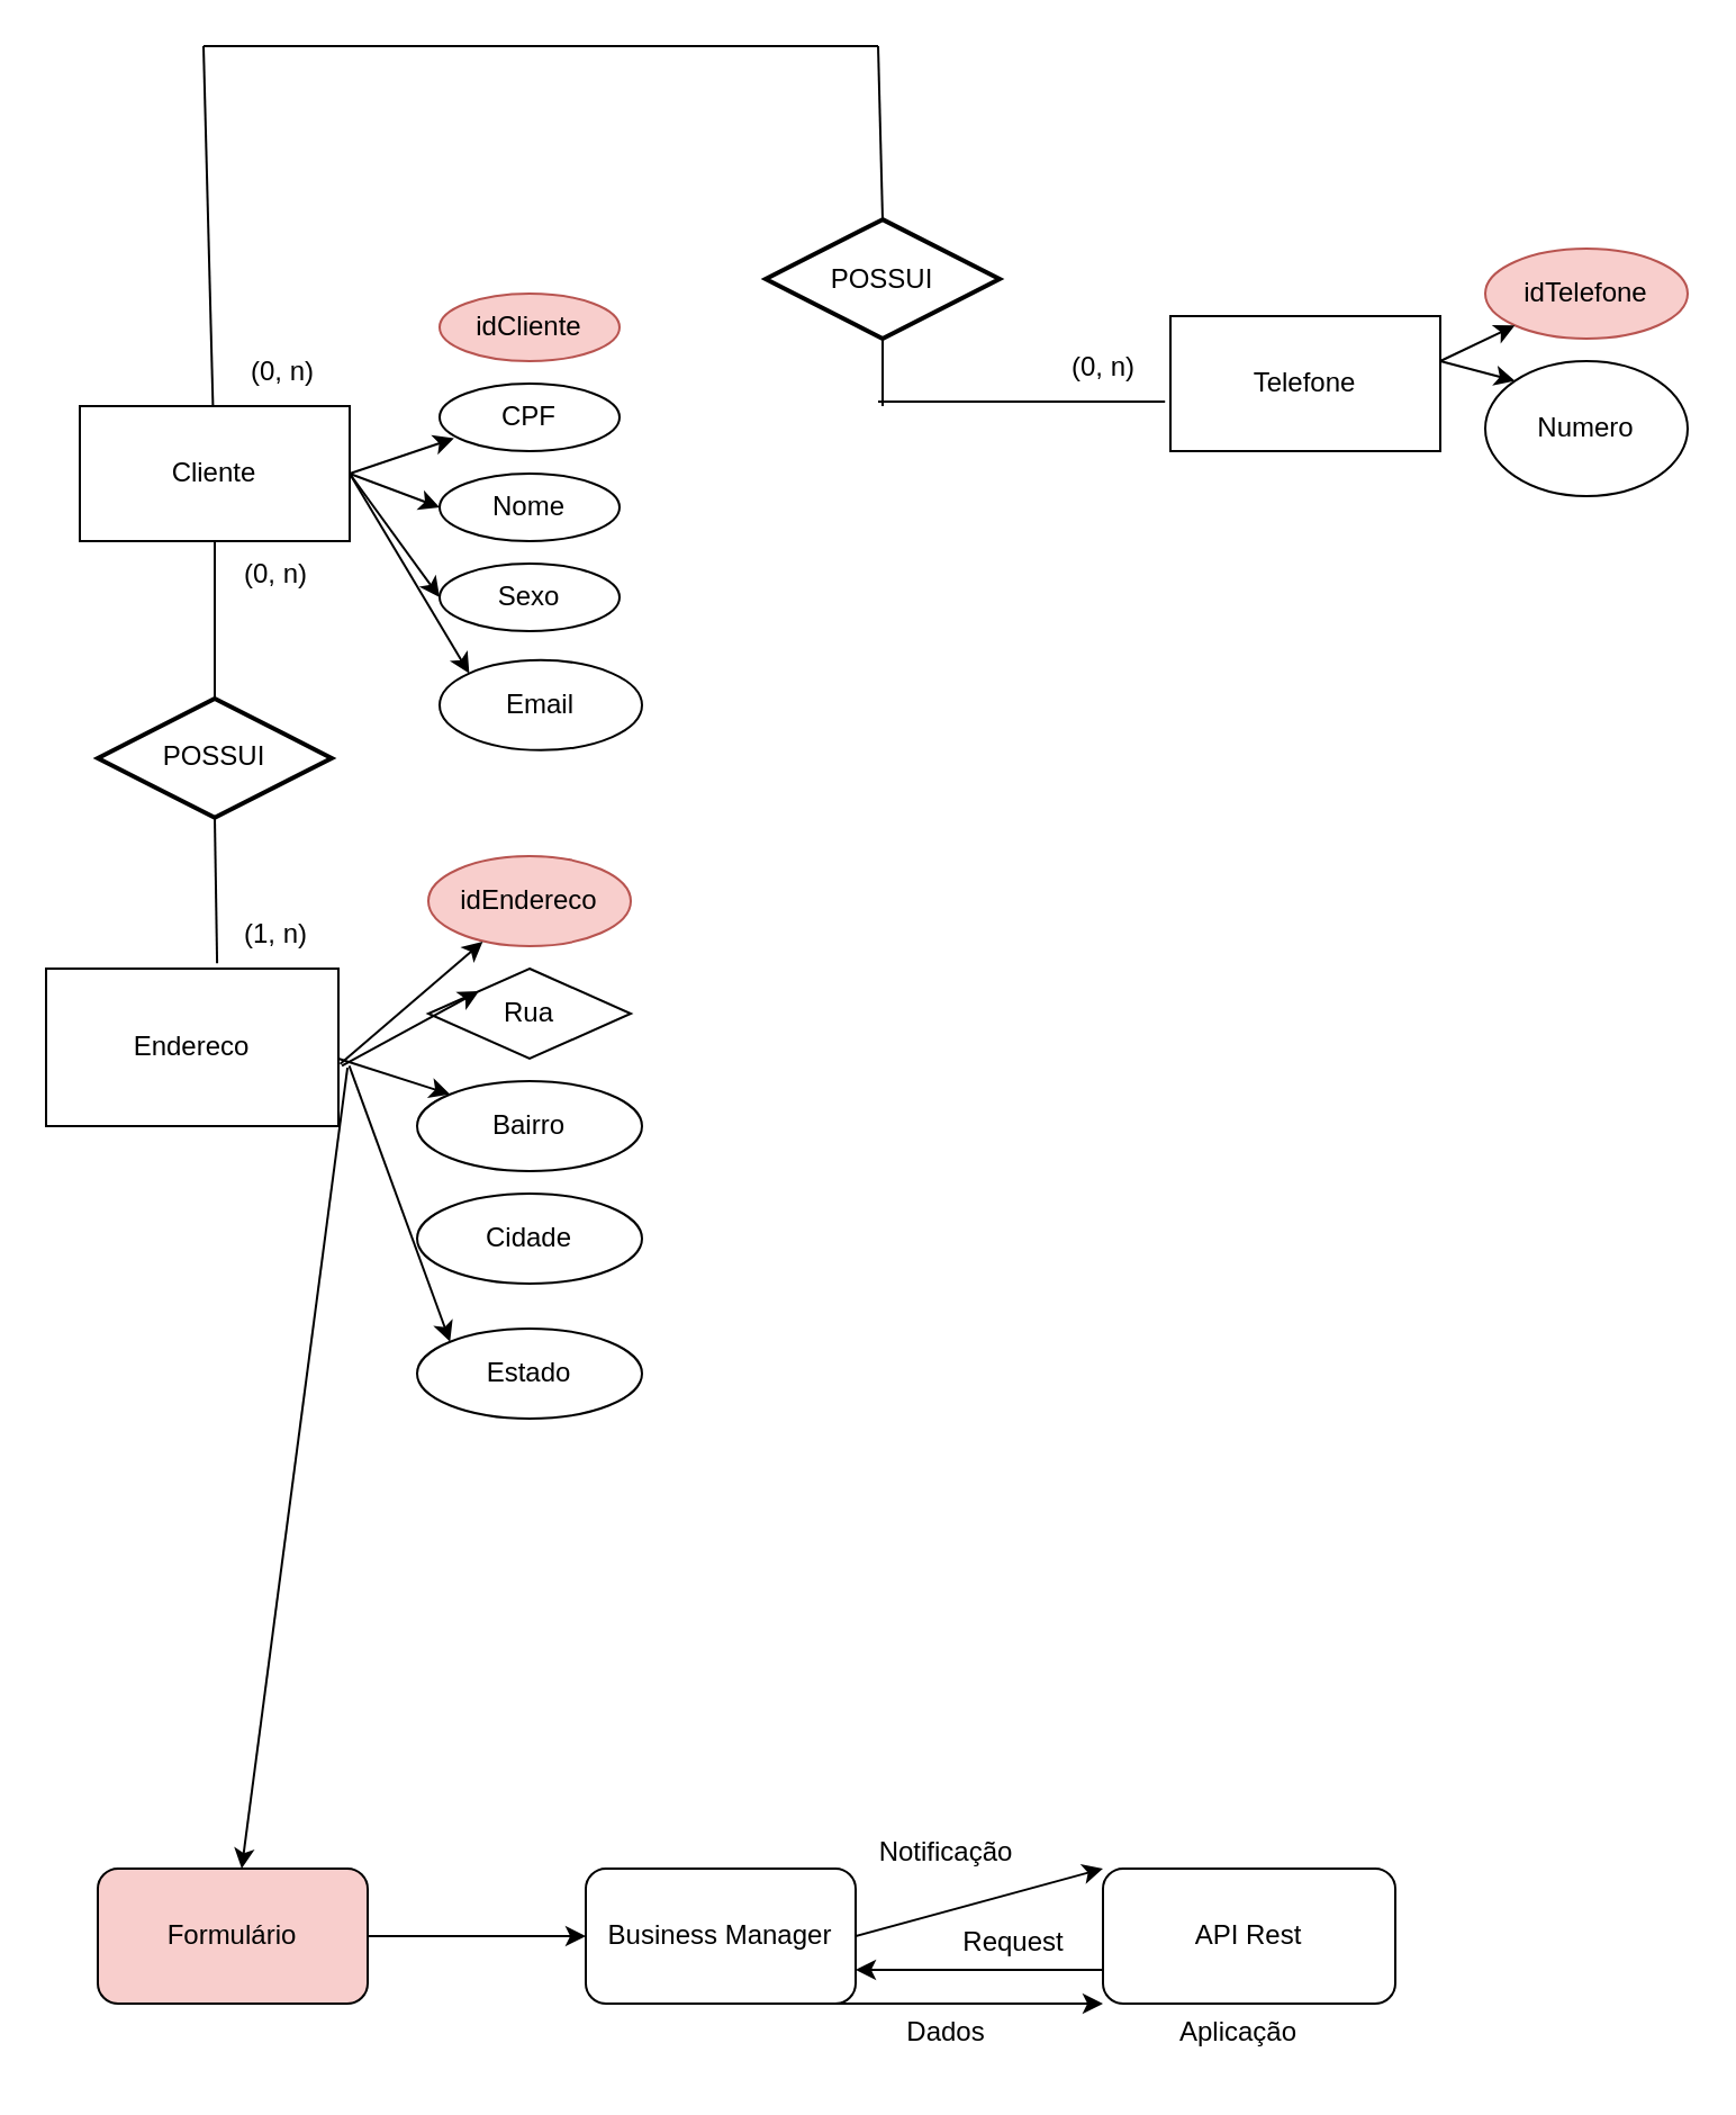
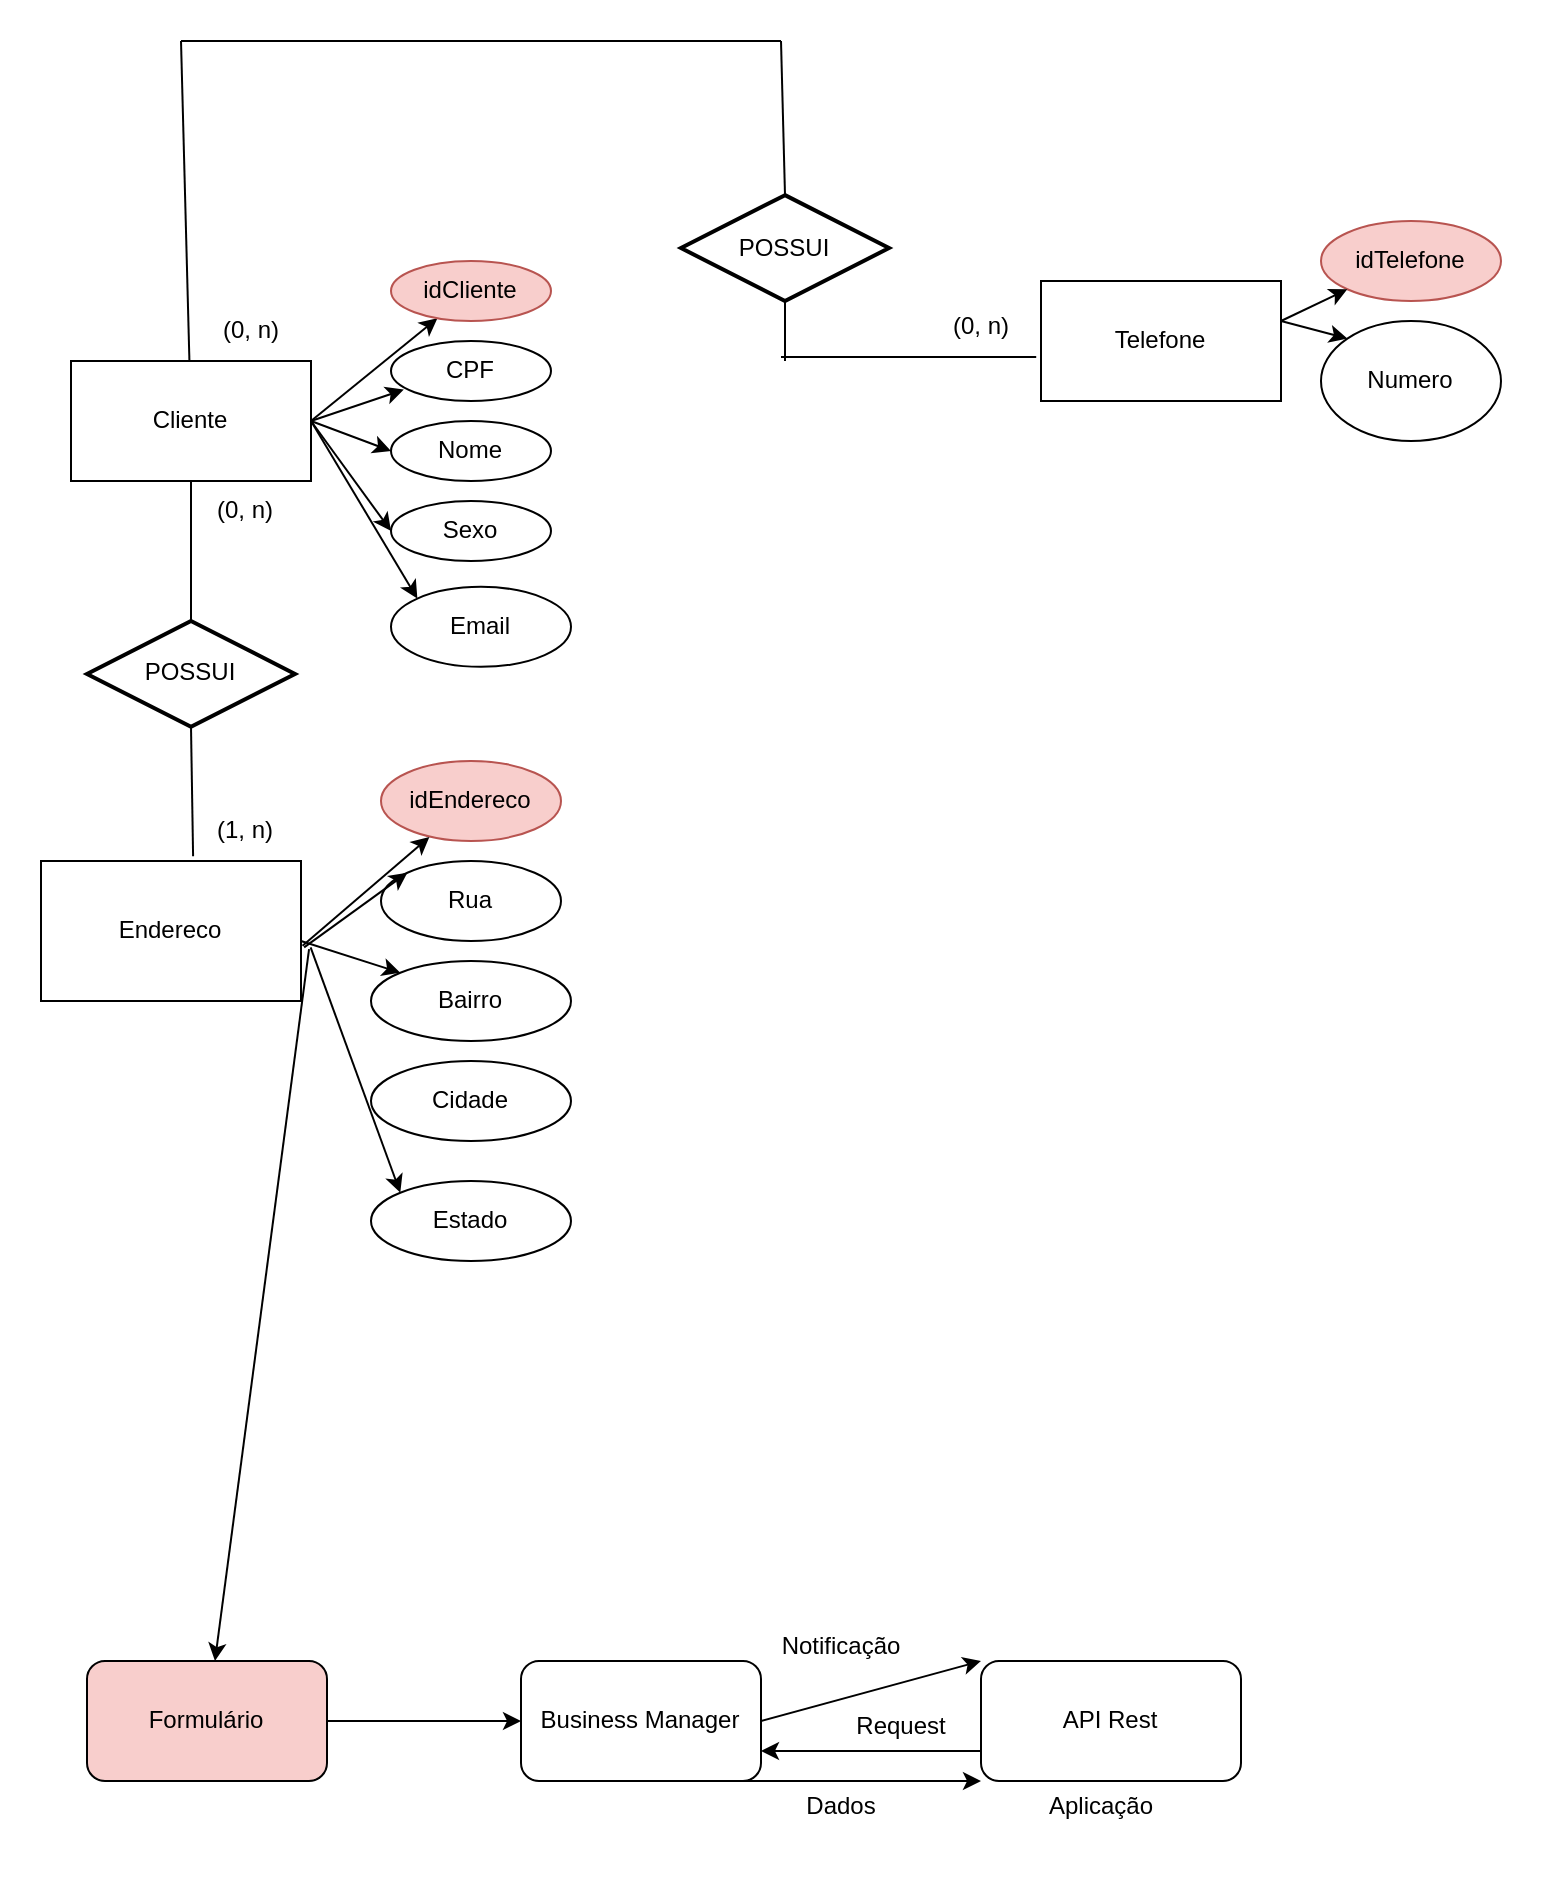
  <mxCell id="0" />
  <mxCell id="1" parent="0" />
  <mxCell id="2" value="Cliente" style="rounded=0;whiteSpace=wrap;html=1;" vertex="1" parent="1"><mxGeometry x="35" y="180" width="120" height="60" as="geometry" /></mxCell>
+ <mxCell id="3" value="" style="endArrow=classic;html=1;rounded=0;exitX=1;exitY=0.5;exitDx=0;exitDy=0;" edge="1" parent="1" source="2" target="4"><mxGeometry width="50" height="50" relative="1" as="geometry"><mxPoint x="155" y="200" as="sourcePoint" /><mxPoint x="225" y="170" as="targetPoint" /></mxGeometry></mxCell>
  <mxCell id="4" value="idCliente" style="ellipse;whiteSpace=wrap;html=1;align=center;fillColor=#f8cecc;strokeColor=#b85450;" vertex="1" parent="1"><mxGeometry x="195" y="130" width="80" height="30" as="geometry" /></mxCell>
  <mxCell id="5" value="CPF" style="ellipse;whiteSpace=wrap;html=1;align=center;" vertex="1" parent="1"><mxGeometry x="195" y="170" width="80" height="30" as="geometry" /></mxCell>
  <mxCell id="6" value="" style="endArrow=classic;html=1;rounded=0;entryX=0.08;entryY=0.81;entryDx=0;entryDy=0;entryPerimeter=0;" edge="1" parent="1" target="5"><mxGeometry width="50" height="50" relative="1" as="geometry"><mxPoint x="155" y="210" as="sourcePoint" /><mxPoint x="205" y="175" as="targetPoint" /></mxGeometry></mxCell>
  <mxCell id="7" value="Nome" style="ellipse;whiteSpace=wrap;html=1;align=center;" vertex="1" parent="1"><mxGeometry x="195" y="210" width="80" height="30" as="geometry" /></mxCell>
  <mxCell id="8" value="" style="endArrow=classic;html=1;rounded=0;exitX=1;exitY=0.5;exitDx=0;exitDy=0;entryX=0;entryY=0.5;entryDx=0;entryDy=0;" edge="1" parent="1" source="2" target="7"><mxGeometry width="50" height="50" relative="1" as="geometry"><mxPoint x="165" y="210" as="sourcePoint" /><mxPoint x="213" y="222" as="targetPoint" /></mxGeometry></mxCell>
  <mxCell id="9" value="Sexo" style="ellipse;whiteSpace=wrap;html=1;align=center;" vertex="1" parent="1"><mxGeometry x="195" y="250" width="80" height="30" as="geometry" /></mxCell>
  <mxCell id="10" value="" style="endArrow=classic;html=1;rounded=0;entryX=0;entryY=0.5;entryDx=0;entryDy=0;exitX=1;exitY=0.5;exitDx=0;exitDy=0;" edge="1" parent="1" source="2" target="9"><mxGeometry width="50" height="50" relative="1" as="geometry"><mxPoint x="145" y="210" as="sourcePoint" /><mxPoint x="165" y="240" as="targetPoint" /></mxGeometry></mxCell>
  <mxCell id="11" value="Email" style="ellipse;whiteSpace=wrap;html=1;align=center;" vertex="1" parent="1"><mxGeometry x="195" y="292.93" width="90" height="40" as="geometry" /></mxCell>
  <mxCell id="12" value="" style="endArrow=classic;html=1;rounded=0;entryX=0;entryY=0;entryDx=0;entryDy=0;exitX=1;exitY=0.5;exitDx=0;exitDy=0;" edge="1" parent="1" source="2" target="11"><mxGeometry width="50" height="50" relative="1" as="geometry"><mxPoint x="155" y="210" as="sourcePoint" /><mxPoint x="203.18" y="295.858" as="targetPoint" /></mxGeometry></mxCell>
  <mxCell id="13" value="Telefone" style="rounded=0;whiteSpace=wrap;html=1;" vertex="1" parent="1"><mxGeometry x="520" y="140" width="120" height="60" as="geometry" /></mxCell>
  <mxCell id="14" value="idTelefone" style="ellipse;whiteSpace=wrap;html=1;align=center;fillColor=#f8cecc;strokeColor=#b85450;" vertex="1" parent="1"><mxGeometry x="660" y="110" width="90" height="40" as="geometry" /></mxCell>
  <mxCell id="15" value="Numero" style="ellipse;whiteSpace=wrap;html=1;align=center;" vertex="1" parent="1"><mxGeometry x="660" y="160" width="90" height="60" as="geometry" /></mxCell>
  <mxCell id="16" value="" style="endArrow=classic;html=1;rounded=0;entryX=0;entryY=1;entryDx=0;entryDy=0;" edge="1" parent="1" target="14"><mxGeometry width="50" height="50" relative="1" as="geometry"><mxPoint x="640" y="160" as="sourcePoint" /><mxPoint x="690" y="110" as="targetPoint" /></mxGeometry></mxCell>
  <mxCell id="17" value="" style="endArrow=classic;html=1;rounded=0;entryX=0;entryY=0;entryDx=0;entryDy=0;" edge="1" parent="1" target="15"><mxGeometry width="50" height="50" relative="1" as="geometry"><mxPoint x="640" y="160" as="sourcePoint" /><mxPoint x="690" y="110" as="targetPoint" /></mxGeometry></mxCell>
  <mxCell id="18" value="Endereco" style="html=1;dashed=0;whiteSpace=wrap;" vertex="1" parent="1"><mxGeometry x="20" y="430" width="130" height="70" as="geometry" /></mxCell>
  <mxCell id="19" value="idEndereco" style="ellipse;whiteSpace=wrap;html=1;align=center;fillColor=#f8cecc;strokeColor=#b85450;" vertex="1" parent="1"><mxGeometry x="190" y="380" width="90" height="40" as="geometry" /></mxCell>
  <mxCell id="20" value="" style="endArrow=classic;html=1;rounded=0;entryX=0.269;entryY=0.95;entryDx=0;entryDy=0;entryPerimeter=0;exitX=1.006;exitY=0.606;exitDx=0;exitDy=0;exitPerimeter=0;" edge="1" parent="1" source="18" target="19"><mxGeometry width="50" height="50" relative="1" as="geometry"><mxPoint x="150" y="470" as="sourcePoint" /><mxPoint x="200" y="420" as="targetPoint" /></mxGeometry></mxCell>
- <mxCell id="21" value="Rua" style="rhombus;whiteSpace=wrap;html=1;align=center;" vertex="1" parent="1"><mxGeometry x="190" y="430" width="90" height="40" as="geometry" /></mxCell>
+ <mxCell id="21" value="Rua" style="ellipse;whiteSpace=wrap;html=1;align=center;" vertex="1" parent="1"><mxGeometry x="190" y="430" width="90" height="40" as="geometry" /></mxCell>
  <mxCell id="22" value="" style="endArrow=classic;html=1;rounded=0;entryX=0;entryY=0;entryDx=0;entryDy=0;exitX=1.012;exitY=0.617;exitDx=0;exitDy=0;exitPerimeter=0;" edge="1" parent="1" source="18" target="21"><mxGeometry width="50" height="50" relative="1" as="geometry"><mxPoint x="150" y="470" as="sourcePoint" /><mxPoint x="200" y="420" as="targetPoint" /></mxGeometry></mxCell>
  <mxCell id="23" value="Bairro" style="ellipse;whiteSpace=wrap;html=1;align=center;" vertex="1" parent="1"><mxGeometry x="185" y="480" width="100" height="40" as="geometry" /></mxCell>
  <mxCell id="24" value="" style="endArrow=classic;html=1;rounded=0;entryX=0;entryY=0;entryDx=0;entryDy=0;" edge="1" parent="1" target="23"><mxGeometry width="50" height="50" relative="1" as="geometry"><mxPoint x="150" y="470" as="sourcePoint" /><mxPoint x="200" y="450" as="targetPoint" /></mxGeometry></mxCell>
  <mxCell id="25" value="Cidade" style="ellipse;whiteSpace=wrap;html=1;align=center;" vertex="1" parent="1"><mxGeometry x="185" y="530" width="100" height="40" as="geometry" /></mxCell>
  <mxCell id="26" value="" style="endArrow=classic;html=1;rounded=0;exitX=1.031;exitY=0.629;exitDx=0;exitDy=0;exitPerimeter=0;" edge="1" parent="1" source="18" target="42"><mxGeometry width="50" height="50" relative="1" as="geometry"><mxPoint x="150" y="470" as="sourcePoint" /><mxPoint x="200" y="430" as="targetPoint" /></mxGeometry></mxCell>
  <mxCell id="27" value="Estado" style="ellipse;whiteSpace=wrap;html=1;align=center;" vertex="1" parent="1"><mxGeometry x="185" y="590" width="100" height="40" as="geometry" /></mxCell>
  <mxCell id="28" value="" style="endArrow=classic;html=1;rounded=0;exitX=1.037;exitY=0.617;exitDx=0;exitDy=0;exitPerimeter=0;entryX=0;entryY=0;entryDx=0;entryDy=0;" edge="1" parent="1" source="18" target="27"><mxGeometry width="50" height="50" relative="1" as="geometry"><mxPoint x="350" y="530" as="sourcePoint" /><mxPoint x="400" y="480" as="targetPoint" /></mxGeometry></mxCell>
  <mxCell id="29" value="POSSUI" style="strokeWidth=2;html=1;shape=mxgraph.flowchart.decision;whiteSpace=wrap;" vertex="1" parent="1"><mxGeometry x="340" y="97.07" width="104" height="52.93" as="geometry" /></mxCell>
  <mxCell id="30" value="" style="endArrow=none;html=1;rounded=0;" edge="1" parent="1" target="2"><mxGeometry width="50" height="50" relative="1" as="geometry"><mxPoint x="90" y="20" as="sourcePoint" /><mxPoint x="430" y="220" as="targetPoint" /></mxGeometry></mxCell>
  <mxCell id="31" value="" style="endArrow=none;html=1;rounded=0;exitX=0.5;exitY=0;exitDx=0;exitDy=0;exitPerimeter=0;" edge="1" parent="1" source="29"><mxGeometry width="50" height="50" relative="1" as="geometry"><mxPoint x="390" y="100" as="sourcePoint" /><mxPoint x="390" y="20" as="targetPoint" /></mxGeometry></mxCell>
  <mxCell id="32" value="" style="endArrow=none;html=1;rounded=0;" edge="1" parent="1"><mxGeometry width="50" height="50" relative="1" as="geometry"><mxPoint x="90" y="20" as="sourcePoint" /><mxPoint x="390" y="20" as="targetPoint" /></mxGeometry></mxCell>
  <mxCell id="33" value="" style="endArrow=none;html=1;rounded=0;entryX=0.5;entryY=1;entryDx=0;entryDy=0;entryPerimeter=0;" edge="1" parent="1" target="29"><mxGeometry width="50" height="50" relative="1" as="geometry"><mxPoint x="392" y="180" as="sourcePoint" /><mxPoint x="430" y="220" as="targetPoint" /></mxGeometry></mxCell>
  <mxCell id="34" value="" style="endArrow=none;html=1;rounded=0;exitX=-0.02;exitY=0.633;exitDx=0;exitDy=0;exitPerimeter=0;" edge="1" parent="1" source="13"><mxGeometry width="50" height="50" relative="1" as="geometry"><mxPoint x="430" y="333" as="sourcePoint" /><mxPoint x="390" y="178" as="targetPoint" /></mxGeometry></mxCell>
  <mxCell id="35" value="(0, n)" style="text;html=1;align=center;verticalAlign=middle;resizable=0;points=[];autosize=1;strokeColor=none;fillColor=none;" vertex="1" parent="1"><mxGeometry x="465" y="148" width="50" height="30" as="geometry" /></mxCell>
  <mxCell id="36" value="(0, n)" style="text;html=1;align=center;verticalAlign=middle;resizable=0;points=[];autosize=1;strokeColor=none;fillColor=none;" vertex="1" parent="1"><mxGeometry x="100" y="150" width="50" height="30" as="geometry" /></mxCell>
  <mxCell id="37" value="POSSUI" style="strokeWidth=2;html=1;shape=mxgraph.flowchart.decision;whiteSpace=wrap;" vertex="1" parent="1"><mxGeometry x="43" y="310" width="104" height="52.93" as="geometry" /></mxCell>
  <mxCell id="38" value="" style="endArrow=none;html=1;rounded=0;entryX=0.5;entryY=1;entryDx=0;entryDy=0;exitX=0.5;exitY=0;exitDx=0;exitDy=0;exitPerimeter=0;" edge="1" parent="1" source="37" target="2"><mxGeometry width="50" height="50" relative="1" as="geometry"><mxPoint x="380" y="270" as="sourcePoint" /><mxPoint x="430" y="220" as="targetPoint" /></mxGeometry></mxCell>
  <mxCell id="39" value="" style="endArrow=none;html=1;rounded=0;exitX=0.585;exitY=-0.034;exitDx=0;exitDy=0;entryX=0.5;entryY=1;entryDx=0;entryDy=0;entryPerimeter=0;exitPerimeter=0;" edge="1" parent="1" source="18" target="37"><mxGeometry width="50" height="50" relative="1" as="geometry"><mxPoint x="380" y="270" as="sourcePoint" /><mxPoint x="430" y="220" as="targetPoint" /></mxGeometry></mxCell>
  <mxCell id="40" value="(0, n)" style="text;html=1;align=center;verticalAlign=middle;resizable=0;points=[];autosize=1;strokeColor=none;fillColor=none;" vertex="1" parent="1"><mxGeometry x="97" y="240" width="50" height="30" as="geometry" /></mxCell>
  <mxCell id="41" value="(1, n)" style="text;html=1;align=center;verticalAlign=middle;resizable=0;points=[];autosize=1;strokeColor=none;fillColor=none;" vertex="1" parent="1"><mxGeometry x="97" y="400" width="50" height="30" as="geometry" /></mxCell>
  <mxCell id="42" value="Formulário" style="rounded=1;whiteSpace=wrap;html=1;fillColor=#f8cecc;" vertex="1" parent="1"><mxGeometry x="43" y="830" width="120" height="60" as="geometry" /></mxCell>
  <mxCell id="43" value="" style="endArrow=classic;html=1;rounded=0;exitX=1;exitY=0.5;exitDx=0;exitDy=0;" edge="1" parent="1" source="42"><mxGeometry width="50" height="50" relative="1" as="geometry"><mxPoint x="170" y="870" as="sourcePoint" /><mxPoint x="260" y="860" as="targetPoint" /></mxGeometry></mxCell>
  <mxCell id="44" value="Business Manager" style="rounded=1;whiteSpace=wrap;html=1;" vertex="1" parent="1"><mxGeometry x="260" y="830" width="120" height="60" as="geometry" /></mxCell>
  <mxCell id="45" value="API Rest" style="rounded=1;whiteSpace=wrap;html=1;" vertex="1" parent="1"><mxGeometry x="490" y="830" width="130" height="60" as="geometry" /></mxCell>
  <mxCell id="46" value="Aplicação" style="text;html=1;align=center;verticalAlign=middle;resizable=0;points=[];autosize=1;strokeColor=none;fillColor=none;" vertex="1" parent="1"><mxGeometry x="510" y="888" width="80" height="30" as="geometry" /></mxCell>
  <mxCell id="47" value="" style="endArrow=classic;html=1;rounded=0;exitX=1;exitY=0.5;exitDx=0;exitDy=0;entryX=0;entryY=0;entryDx=0;entryDy=0;" edge="1" parent="1" source="44" target="45"><mxGeometry width="50" height="50" relative="1" as="geometry"><mxPoint x="380" y="770" as="sourcePoint" /><mxPoint x="430" y="720" as="targetPoint" /></mxGeometry></mxCell>
  <mxCell id="48" value="Notificação&lt;div&gt;&lt;br&gt;&lt;/div&gt;" style="text;html=1;align=center;verticalAlign=middle;resizable=0;points=[];autosize=1;strokeColor=none;fillColor=none;" vertex="1" parent="1"><mxGeometry x="380" y="810" width="80" height="40" as="geometry" /></mxCell>
  <mxCell id="49" value="" style="endArrow=classic;html=1;rounded=0;exitX=0;exitY=0.75;exitDx=0;exitDy=0;entryX=1;entryY=0.75;entryDx=0;entryDy=0;" edge="1" parent="1" source="45" target="44"><mxGeometry width="50" height="50" relative="1" as="geometry"><mxPoint x="380" y="770" as="sourcePoint" /><mxPoint x="430" y="720" as="targetPoint" /></mxGeometry></mxCell>
  <mxCell id="50" value="Request" style="text;html=1;align=center;verticalAlign=middle;resizable=0;points=[];autosize=1;strokeColor=none;fillColor=none;" vertex="1" parent="1"><mxGeometry x="415" y="848" width="70" height="30" as="geometry" /></mxCell>
  <mxCell id="51" value="" style="endArrow=classic;html=1;rounded=0;exitX=0.75;exitY=1;exitDx=0;exitDy=0;entryX=0;entryY=1;entryDx=0;entryDy=0;" edge="1" parent="1" source="44" target="45"><mxGeometry width="50" height="50" relative="1" as="geometry"><mxPoint x="380" y="770" as="sourcePoint" /><mxPoint x="470" y="930" as="targetPoint" /><Array as="points" /></mxGeometry></mxCell>
  <mxCell id="52" value="Dados" style="text;html=1;align=center;verticalAlign=middle;resizable=0;points=[];autosize=1;strokeColor=none;fillColor=none;" vertex="1" parent="1"><mxGeometry x="390" y="888" width="60" height="30" as="geometry" /></mxCell>
